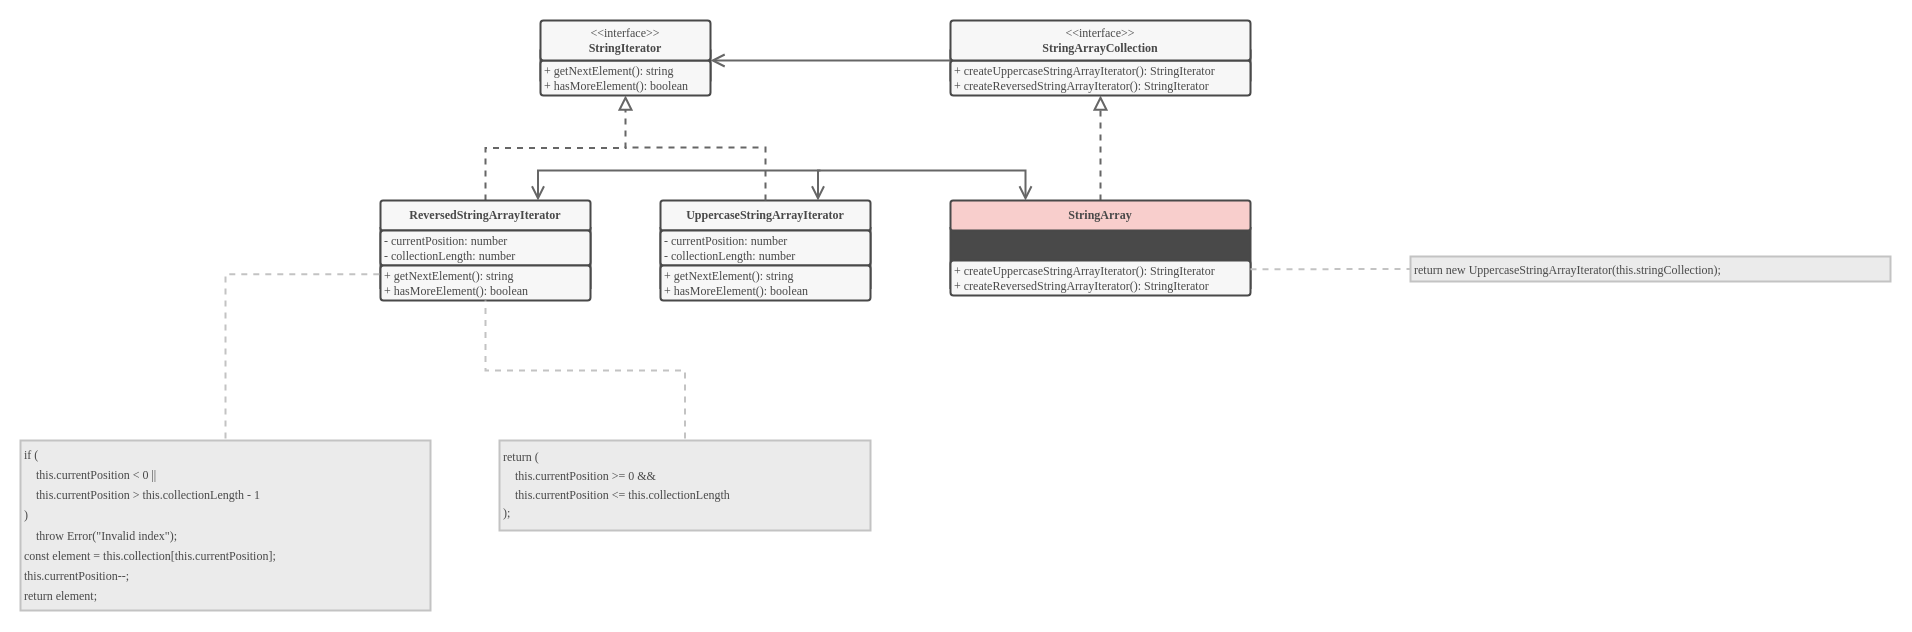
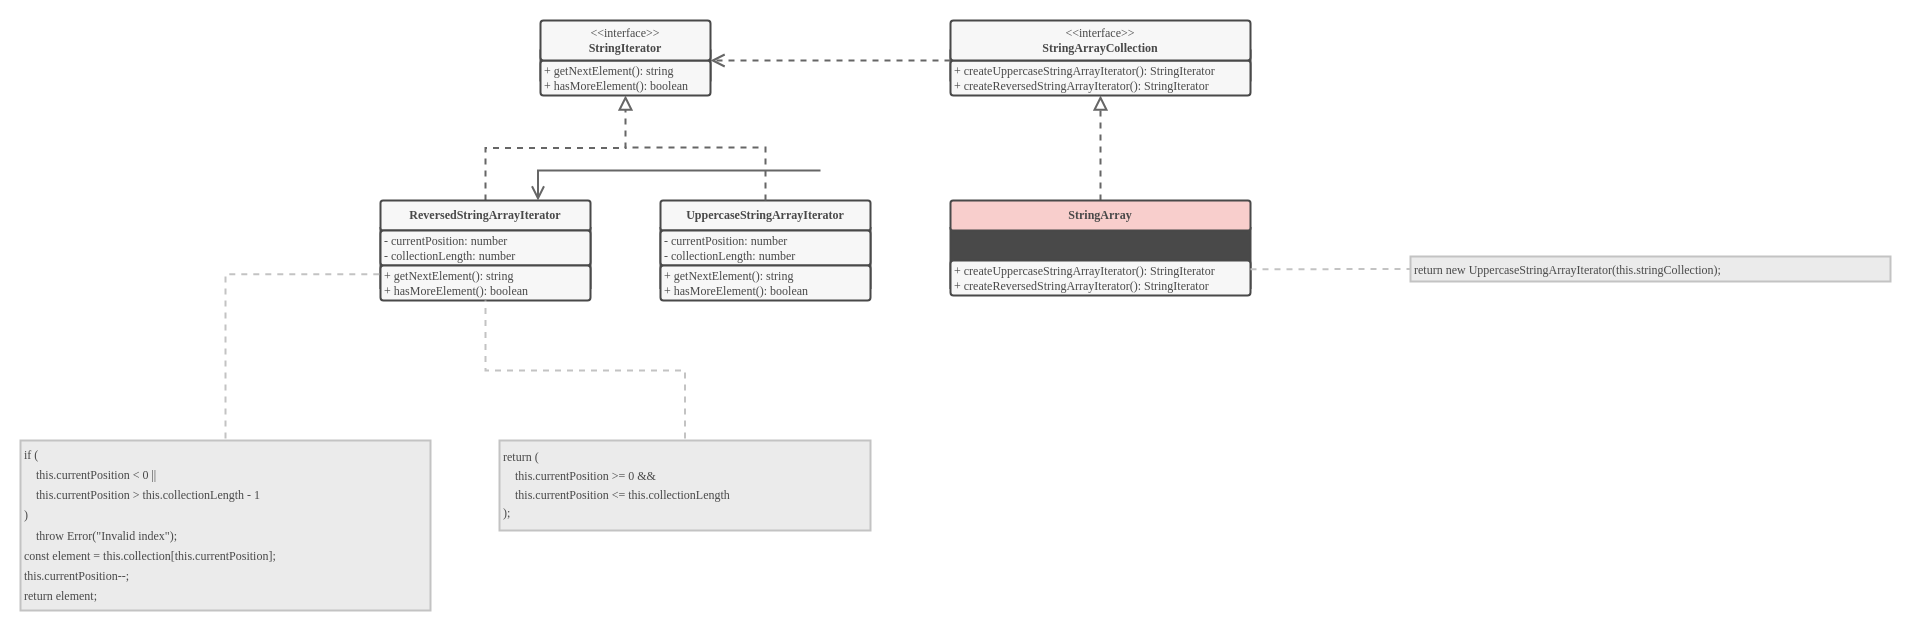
  <mxCell id="0" />
  <mxCell id="1" parent="0" />
  <mxCell id="2" value="" style="group" parent="1" vertex="1" connectable="0"><mxGeometry x="540" y="20" width="170" height="70" as="geometry" /></mxCell>
  <mxCell id="3" value="" style="whiteSpace=wrap;html=1;strokeColor=#494949;fillColor=#494949;container=0;strokeWidth=2;" parent="2" vertex="1"><mxGeometry y="29.934" width="170" height="30" as="geometry" /></mxCell>
  <mxCell id="4" value="&lt;font color=&quot;#494949&quot; data-font-src=&quot;https://fonts.googleapis.com/css?family=Nunito&quot; face=&quot;Nunito&quot;&gt;&lt;div&gt;+ getNextElement(): string&lt;/div&gt;&lt;div&gt;+ hasMoreElement(): boolean&lt;/div&gt;&lt;/font&gt;" style="rounded=1;whiteSpace=wrap;html=1;arcSize=6;fillColor=#F7F7F7;strokeColor=#494949;align=left;spacingLeft=2;container=0;strokeWidth=2;absoluteArcSize=1;" parent="2" vertex="1"><mxGeometry y="40" width="170" height="35" as="geometry" /></mxCell>
  <mxCell id="5" value="&lt;font face=&quot;Nunito&quot; color=&quot;#494949&quot;&gt;&amp;lt;&amp;lt;interface&amp;gt;&amp;gt;&lt;br&gt;&lt;b&gt;StringIterator&lt;/b&gt;&lt;br&gt;&lt;/font&gt;" style="rounded=1;whiteSpace=wrap;html=1;arcSize=6;fillColor=#F7F7F7;strokeColor=#494949;container=0;strokeWidth=2;absoluteArcSize=1;" parent="2" vertex="1"><mxGeometry width="170" height="40" as="geometry" /></mxCell>
  <mxCell id="6" value="" style="group" vertex="1" connectable="0" parent="1"><mxGeometry x="950" y="20" width="300" height="75" as="geometry" /></mxCell>
  <mxCell id="7" value="" style="whiteSpace=wrap;html=1;strokeColor=#494949;fillColor=#494949;container=0;strokeWidth=2;" parent="6" vertex="1"><mxGeometry y="29.934" width="300" height="30" as="geometry" /></mxCell>
  <mxCell id="8" value="&lt;font color=&quot;#494949&quot; data-font-src=&quot;https://fonts.googleapis.com/css?family=Nunito&quot; face=&quot;Nunito&quot;&gt;&lt;div&gt;+ createUppercaseStringArrayIterator(): StringIterator&lt;/div&gt;&lt;div&gt;+ createReversedStringArrayIterator(): StringIterator&lt;/div&gt;&lt;/font&gt;" style="rounded=1;whiteSpace=wrap;html=1;arcSize=6;fillColor=#F7F7F7;strokeColor=#494949;align=left;spacingLeft=2;container=0;strokeWidth=2;absoluteArcSize=1;" parent="6" vertex="1"><mxGeometry y="40" width="300" height="35" as="geometry" /></mxCell>
  <mxCell id="9" value="&lt;font face=&quot;Nunito&quot; color=&quot;#494949&quot;&gt;&amp;lt;&amp;lt;interface&amp;gt;&amp;gt;&lt;br&gt;&lt;b&gt;StringArrayCollection&lt;/b&gt;&lt;br&gt;&lt;/font&gt;" style="rounded=1;whiteSpace=wrap;html=1;arcSize=6;fillColor=#F7F7F7;strokeColor=#494949;container=0;strokeWidth=2;absoluteArcSize=1;" parent="6" vertex="1"><mxGeometry width="300" height="40" as="geometry" /></mxCell>
- <mxCell id="10" style="edgeStyle=none;html=1;entryX=1;entryY=1;entryDx=0;entryDy=0;exitX=0;exitY=1;exitDx=0;exitDy=0;endArrow=open;rounded=0;strokeColor=#666666;fontSource=https%3A%2F%2Ffonts.googleapis.com%2Fcss%3Ffamily%3DNunito;targetPerimeterSpacing=0;dashed=0;endFill=0;strokeWidth=2;endSize=10;startSize=10;" edge="1" parent="1" source="9" target="5"><mxGeometry relative="1" as="geometry" /></mxCell>
+ <mxCell id="10" style="edgeStyle=none;html=1;entryX=1;entryY=1;entryDx=0;entryDy=0;exitX=0;exitY=1;exitDx=0;exitDy=0;endArrow=open;rounded=0;strokeColor=#666666;fontSource=https%3A%2F%2Ffonts.googleapis.com%2Fcss%3Ffamily%3DNunito;targetPerimeterSpacing=0;dashed=1;endFill=0;strokeWidth=2;endSize=10;startSize=10;" edge="1" parent="1" source="9" target="5"><mxGeometry relative="1" as="geometry" /></mxCell>
  <mxCell id="11" style="edgeStyle=none;html=1;entryX=0.5;entryY=1;entryDx=0;entryDy=0;endArrow=block;endFill=0;rounded=0;strokeColor=#666666;fontSource=https%3A%2F%2Ffonts.googleapis.com%2Fcss%3Ffamily%3DNunito;targetPerimeterSpacing=0;dashed=1;strokeWidth=2;endSize=10;startSize=10;" edge="1" parent="1" source="15" target="8"><mxGeometry relative="1" as="geometry" /></mxCell>
  <mxCell id="12" value="&lt;div style=&quot;line-height: 26px;&quot;&gt;&lt;div style=&quot;line-height: 26px;&quot;&gt;&lt;div style=&quot;line-height: 26px;&quot;&gt;&lt;font face=&quot;Fira Code Medium&quot; data-font-src=&quot;https://fonts.googleapis.com/css?family=Fira+Code+Medium&quot;&gt;return new UppercaseStringArrayIterator(this.stringCollection);&lt;/font&gt;&lt;/div&gt;&lt;/div&gt;&lt;/div&gt;" style="rounded=0;whiteSpace=wrap;html=1;fontColor=#494949;strokeColor=#C3C3C3;fillColor=#EBEBEB;align=left;verticalAlign=middle;spacingLeft=2;spacingRight=1;strokeWidth=2;" vertex="1" parent="1"><mxGeometry x="1410" y="256" width="480" height="25" as="geometry" /></mxCell>
  <mxCell id="13" value="" style="group" vertex="1" connectable="0" parent="1"><mxGeometry x="950" y="200" width="300" height="95" as="geometry" /></mxCell>
  <mxCell id="14" value="" style="whiteSpace=wrap;html=1;fillColor=#494949;strokeColor=#494949;container=0;strokeWidth=2;" vertex="1" parent="13"><mxGeometry y="27.5" width="300.0" height="60" as="geometry" /></mxCell>
  <mxCell id="15" value="&lt;b style=&quot;color: rgb(73, 73, 73); font-family: Nunito;&quot;&gt;StringArray&lt;/b&gt;" style="rounded=1;whiteSpace=wrap;html=1;arcSize=5;fillColor=#f8cecc;strokeColor=#494949;strokeWidth=2;container=0;absoluteArcSize=1;" vertex="1" parent="13"><mxGeometry width="300.0" height="30" as="geometry" /></mxCell>
  <mxCell id="16" value="&lt;font data-font-src=&quot;https://fonts.googleapis.com/css?family=Nunito&quot;&gt;&lt;div style=&quot;font-family: Nunito;&quot;&gt;&lt;div&gt;+ createUppercaseStringArrayIterator(): StringIterator&lt;/div&gt;&lt;div&gt;+ createReversedStringArrayIterator(): StringIterator&lt;/div&gt;&lt;/div&gt;&lt;/font&gt;" style="rounded=1;whiteSpace=wrap;html=1;arcSize=6;fillColor=#F7F7F7;strokeColor=#494949;align=left;spacingLeft=2;fontColor=#494949;strokeWidth=2;container=0;absoluteArcSize=1;" vertex="1" parent="13"><mxGeometry y="60" width="300.0" height="35" as="geometry" /></mxCell>
  <mxCell id="17" style="edgeStyle=none;html=1;entryX=0;entryY=0.5;entryDx=0;entryDy=0;endArrow=none;endFill=0;exitX=1;exitY=0.25;exitDx=0;exitDy=0;rounded=0;strokeColor=#C3C3C3;fontSource=https%3A%2F%2Ffonts.googleapis.com%2Fcss%3Ffamily%3DFira%2BCode%2BMedium;sourcePerimeterSpacing=2;targetPerimeterSpacing=1;dashed=1;strokeWidth=2;" edge="1" parent="1" source="16" target="12"><mxGeometry relative="1" as="geometry" /></mxCell>
  <mxCell id="18" style="edgeStyle=orthogonalEdgeStyle;html=1;entryX=0.5;entryY=1;entryDx=0;entryDy=0;endArrow=block;endFill=0;rounded=0;strokeColor=#666666;fontSource=https%3A%2F%2Ffonts.googleapis.com%2Fcss%3Ffamily%3DNunito;targetPerimeterSpacing=0;dashed=1;strokeWidth=2;endSize=10;startSize=10;" edge="1" parent="1" source="26" target="4"><mxGeometry relative="1" as="geometry" /></mxCell>
  <mxCell id="19" value="" style="group" vertex="1" connectable="0" parent="1"><mxGeometry x="660" y="200" width="210" height="100" as="geometry" /></mxCell>
  <mxCell id="20" value="" style="whiteSpace=wrap;html=1;fillColor=#494949;strokeColor=#494949;container=0;strokeWidth=2;" vertex="1" parent="19"><mxGeometry y="27.5" width="210.0" height="60" as="geometry" /></mxCell>
  <mxCell id="21" value="&lt;b style=&quot;color: rgb(73, 73, 73); font-family: Nunito;&quot;&gt;UppercaseStringArrayIterator&lt;/b&gt;" style="rounded=1;whiteSpace=wrap;html=1;arcSize=5;fillColor=#F7F7F7;strokeColor=#494949;strokeWidth=2;container=0;absoluteArcSize=1;" vertex="1" parent="19"><mxGeometry width="210.0" height="30" as="geometry" /></mxCell>
  <mxCell id="22" value="&lt;span style=&quot;font-family: Nunito;&quot;&gt;-&amp;nbsp;&lt;/span&gt;&lt;font face=&quot;Nunito&quot;&gt;currentPosition: number&lt;br&gt;- collectionLength: number&lt;br&gt;&lt;/font&gt;" style="rounded=1;whiteSpace=wrap;html=1;arcSize=6;fillColor=#F7F7F7;strokeColor=#494949;align=left;perimeterSpacing=0;spacingLeft=2;fontColor=#494949;strokeWidth=2;container=0;absoluteArcSize=1;" vertex="1" parent="19"><mxGeometry y="30" width="210.0" height="35" as="geometry" /></mxCell>
  <mxCell id="23" value="&lt;font data-font-src=&quot;https://fonts.googleapis.com/css?family=Nunito&quot;&gt;&lt;div style=&quot;font-family: Nunito;&quot;&gt;+ getNextElement(): string&lt;/div&gt;&lt;div style=&quot;font-family: Nunito;&quot;&gt;+ hasMoreElement(): boolean&lt;/div&gt;&lt;/font&gt;" style="rounded=1;whiteSpace=wrap;html=1;arcSize=6;fillColor=#F7F7F7;strokeColor=#494949;align=left;spacingLeft=2;fontColor=#494949;strokeWidth=2;container=0;absoluteArcSize=1;" vertex="1" parent="19"><mxGeometry y="65" width="210.0" height="35" as="geometry" /></mxCell>
  <mxCell id="24" value="" style="group" vertex="1" connectable="0" parent="1"><mxGeometry x="380" y="200" width="210" height="100" as="geometry" /></mxCell>
  <mxCell id="25" value="" style="whiteSpace=wrap;html=1;fillColor=#494949;strokeColor=#494949;container=0;strokeWidth=2;" vertex="1" parent="24"><mxGeometry y="27.5" width="210.0" height="60" as="geometry" /></mxCell>
  <mxCell id="26" value="&lt;b style=&quot;color: rgb(73, 73, 73); font-family: Nunito;&quot;&gt;ReversedStringArrayIterator&lt;/b&gt;" style="rounded=1;whiteSpace=wrap;html=1;arcSize=5;fillColor=#F7F7F7;strokeColor=#494949;strokeWidth=2;container=0;absoluteArcSize=1;" vertex="1" parent="24"><mxGeometry width="210.0" height="30" as="geometry" /></mxCell>
  <mxCell id="27" value="&lt;span style=&quot;font-family: Nunito;&quot;&gt;-&amp;nbsp;&lt;/span&gt;&lt;font face=&quot;Nunito&quot;&gt;currentPosition: number&lt;br&gt;- collectionLength: number&lt;br&gt;&lt;/font&gt;" style="rounded=1;whiteSpace=wrap;html=1;arcSize=6;fillColor=#F7F7F7;strokeColor=#494949;align=left;perimeterSpacing=0;spacingLeft=2;fontColor=#494949;strokeWidth=2;container=0;absoluteArcSize=1;" vertex="1" parent="24"><mxGeometry y="30" width="210.0" height="35" as="geometry" /></mxCell>
  <mxCell id="28" value="&lt;font data-font-src=&quot;https://fonts.googleapis.com/css?family=Nunito&quot;&gt;&lt;div style=&quot;font-family: Nunito;&quot;&gt;+ getNextElement(): string&lt;/div&gt;&lt;div style=&quot;font-family: Nunito;&quot;&gt;+ hasMoreElement(): boolean&lt;/div&gt;&lt;/font&gt;" style="rounded=1;whiteSpace=wrap;html=1;arcSize=6;fillColor=#F7F7F7;strokeColor=#494949;align=left;spacingLeft=2;fontColor=#494949;strokeWidth=2;container=0;absoluteArcSize=1;" vertex="1" parent="24"><mxGeometry y="65" width="210.0" height="35" as="geometry" /></mxCell>
  <mxCell id="29" style="edgeStyle=orthogonalEdgeStyle;html=1;endArrow=none;endFill=0;exitX=0.5;exitY=0;exitDx=0;exitDy=0;rounded=0;strokeColor=#666666;fontSource=https%3A%2F%2Ffonts.googleapis.com%2Fcss%3Ffamily%3DNunito;targetPerimeterSpacing=0;dashed=1;strokeWidth=2;endSize=10;startSize=10;" edge="1" parent="1" source="21"><mxGeometry relative="1" as="geometry"><mxPoint x="624" y="147" as="targetPoint" /><Array as="points"><mxPoint x="765" y="147" /></Array></mxGeometry></mxCell>
  <mxCell id="30" style="edgeStyle=orthogonalEdgeStyle;html=1;entryX=0;entryY=0.25;entryDx=0;entryDy=0;endArrow=none;endFill=0;rounded=0;strokeColor=#C3C3C3;fontSource=https%3A%2F%2Ffonts.googleapis.com%2Fcss%3Ffamily%3DFira%2BCode%2BMedium;sourcePerimeterSpacing=2;targetPerimeterSpacing=1;dashed=1;strokeWidth=2;" edge="1" parent="1" source="31" target="28"><mxGeometry relative="1" as="geometry" /></mxCell>
  <mxCell id="31" value="&lt;div style=&quot;line-height: 26px;&quot;&gt;&lt;div style=&quot;line-height: 26px;&quot;&gt;&lt;div style=&quot;line-height: 26px;&quot;&gt;&lt;div style=&quot;line-height: 167%;&quot;&gt;&lt;div style=&quot;line-height: 167%;&quot;&gt;&lt;font data-font-src=&quot;https://fonts.googleapis.com/css?family=Fira+Code+Medium&quot; face=&quot;Fira Code Medium&quot;&gt;if (&lt;/font&gt;&lt;/div&gt;&lt;div style=&quot;line-height: 167%;&quot;&gt;&lt;font data-font-src=&quot;https://fonts.googleapis.com/css?family=Fira+Code+Medium&quot; face=&quot;Fira Code Medium&quot;&gt;&amp;nbsp; &amp;nbsp; this.currentPosition &amp;lt; 0 ||&lt;/font&gt;&lt;/div&gt;&lt;div style=&quot;line-height: 167%;&quot;&gt;&lt;font data-font-src=&quot;https://fonts.googleapis.com/css?family=Fira+Code+Medium&quot; face=&quot;Fira Code Medium&quot;&gt;&amp;nbsp; &amp;nbsp; this.currentPosition &amp;gt; this.collectionLength - 1&lt;/font&gt;&lt;/div&gt;&lt;div style=&quot;line-height: 167%;&quot;&gt;&lt;font data-font-src=&quot;https://fonts.googleapis.com/css?family=Fira+Code+Medium&quot; face=&quot;Fira Code Medium&quot;&gt;)&lt;/font&gt;&lt;/div&gt;&lt;div style=&quot;line-height: 167%;&quot;&gt;&lt;font data-font-src=&quot;https://fonts.googleapis.com/css?family=Fira+Code+Medium&quot; face=&quot;Fira Code Medium&quot;&gt;&amp;nbsp; &amp;nbsp; throw Error(&quot;Invalid index&quot;);&lt;/font&gt;&lt;/div&gt;&lt;div style=&quot;line-height: 167%;&quot;&gt;&lt;font data-font-src=&quot;https://fonts.googleapis.com/css?family=Fira+Code+Medium&quot; face=&quot;Fira Code Medium&quot;&gt;const element = this.collection[this.currentPosition];&lt;/font&gt;&lt;/div&gt;&lt;div style=&quot;line-height: 167%;&quot;&gt;&lt;font data-font-src=&quot;https://fonts.googleapis.com/css?family=Fira+Code+Medium&quot; face=&quot;Fira Code Medium&quot;&gt;this.currentPosition--;&lt;/font&gt;&lt;/div&gt;&lt;div style=&quot;line-height: 167%;&quot;&gt;&lt;font data-font-src=&quot;https://fonts.googleapis.com/css?family=Fira+Code+Medium&quot; face=&quot;Fira Code Medium&quot;&gt;return element;&lt;/font&gt;&lt;/div&gt;&lt;/div&gt;&lt;/div&gt;&lt;/div&gt;&lt;/div&gt;" style="rounded=0;whiteSpace=wrap;html=1;fontColor=#494949;strokeColor=#C3C3C3;fillColor=#EBEBEB;align=left;verticalAlign=middle;spacingLeft=2;spacingRight=1;strokeWidth=2;" vertex="1" parent="1"><mxGeometry x="20" y="440" width="410" height="170" as="geometry" /></mxCell>
  <mxCell id="32" style="edgeStyle=orthogonalEdgeStyle;html=1;entryX=0.5;entryY=1;entryDx=0;entryDy=0;fontFamily=Helvetica;fontSource=https%3A%2F%2Ffonts.googleapis.com%2Fcss%3Ffamily%3DFira%2BCode%2BMedium;endArrow=none;endFill=0;rounded=0;strokeColor=#C3C3C3;sourcePerimeterSpacing=2;targetPerimeterSpacing=1;dashed=1;strokeWidth=2;" edge="1" parent="1" source="33" target="28"><mxGeometry relative="1" as="geometry" /></mxCell>
  <mxCell id="33" value="&lt;div style=&quot;line-height: 26px;&quot;&gt;&lt;div style=&quot;line-height: 26px;&quot;&gt;&lt;div style=&quot;line-height: 157%;&quot;&gt;&lt;div style=&quot;line-height: 157%;&quot;&gt;&lt;font data-font-src=&quot;https://fonts.googleapis.com/css?family=Fira+Code+Medium&quot; face=&quot;Fira Code Medium&quot;&gt;return (&lt;/font&gt;&lt;/div&gt;&lt;div style=&quot;line-height: 157%;&quot;&gt;&lt;font data-font-src=&quot;https://fonts.googleapis.com/css?family=Fira+Code+Medium&quot; face=&quot;Fira Code Medium&quot;&gt;&amp;nbsp; &amp;nbsp; this.currentPosition &amp;gt;= 0 &amp;amp;&amp;amp;&lt;/font&gt;&lt;/div&gt;&lt;div style=&quot;line-height: 157%;&quot;&gt;&lt;font data-font-src=&quot;https://fonts.googleapis.com/css?family=Fira+Code+Medium&quot; face=&quot;Fira Code Medium&quot;&gt;&amp;nbsp; &amp;nbsp; this.currentPosition &amp;lt;= this.collectionLength&lt;/font&gt;&lt;/div&gt;&lt;div style=&quot;line-height: 157%;&quot;&gt;&lt;font data-font-src=&quot;https://fonts.googleapis.com/css?family=Fira+Code+Medium&quot; face=&quot;Fira Code Medium&quot;&gt;);&lt;/font&gt;&lt;/div&gt;&lt;/div&gt;&lt;/div&gt;&lt;/div&gt;" style="rounded=0;whiteSpace=wrap;html=1;fontColor=#494949;strokeColor=#C3C3C3;fillColor=#EBEBEB;align=left;verticalAlign=middle;spacingLeft=2;spacingRight=1;strokeWidth=2;" vertex="1" parent="1"><mxGeometry x="499" y="440" width="371" height="90" as="geometry" /></mxCell>
- <mxCell id="34" style="edgeStyle=orthogonalEdgeStyle;html=1;entryX=0.25;entryY=0;entryDx=0;entryDy=0;fontFamily=Helvetica;fontSource=https%3A%2F%2Ffonts.googleapis.com%2Fcss%3Ffamily%3DNunito;endArrow=open;endFill=0;exitX=0.75;exitY=0;exitDx=0;exitDy=0;rounded=0;strokeColor=#666666;targetPerimeterSpacing=0;strokeWidth=2;endSize=10;startSize=10;startArrow=open;startFill=0;" edge="1" parent="1" source="21" target="15"><mxGeometry relative="1" as="geometry"><Array as="points"><mxPoint x="817" y="170" /><mxPoint x="1025" y="170" /></Array></mxGeometry></mxCell>
  <mxCell id="35" style="edgeStyle=orthogonalEdgeStyle;html=1;exitX=0.75;exitY=0;exitDx=0;exitDy=0;fontFamily=Helvetica;fontSource=https%3A%2F%2Ffonts.googleapis.com%2Fcss%3Ffamily%3DNunito;endArrow=none;endFill=0;startArrow=open;startFill=0;rounded=0;strokeColor=#666666;targetPerimeterSpacing=0;strokeWidth=2;endSize=10;startSize=10;" edge="1" parent="1" source="26"><mxGeometry relative="1" as="geometry"><mxPoint x="820" y="170" as="targetPoint" /><Array as="points"><mxPoint x="537" y="170" /></Array></mxGeometry></mxCell>
